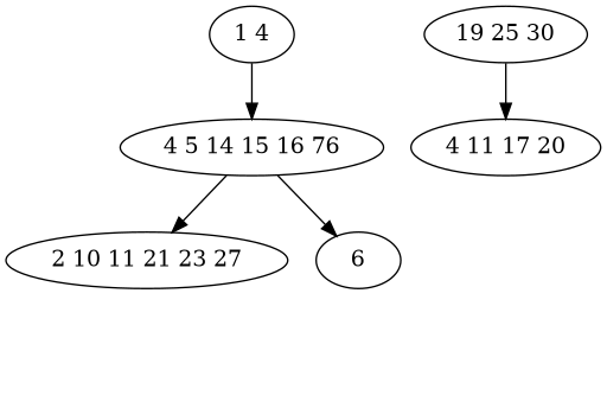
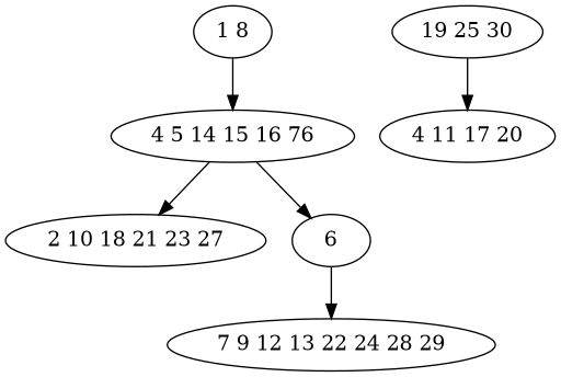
  digraph {
-   n1 [label="1 4"]
+   n1 [label="1 8"]
    n2 [label="4 5 14 15 16 76"]
-   n3 [label="2 10 11 21 23 27"]
+   n3 [label="2 10 18 21 23 27"]
    n4 [label=6]
+   n5 [label="7 9 12 13 22 24 28 29"]
    n6 [label="19 25 30"]
    n7 [label="4 11 17 20"]
    n1 -> n2
    n2 -> n3
    n2 -> n4
+   n4 -> n5
    n6 -> n7
  }
